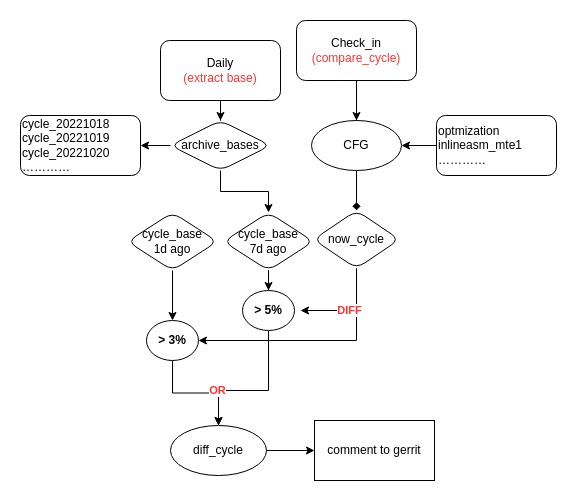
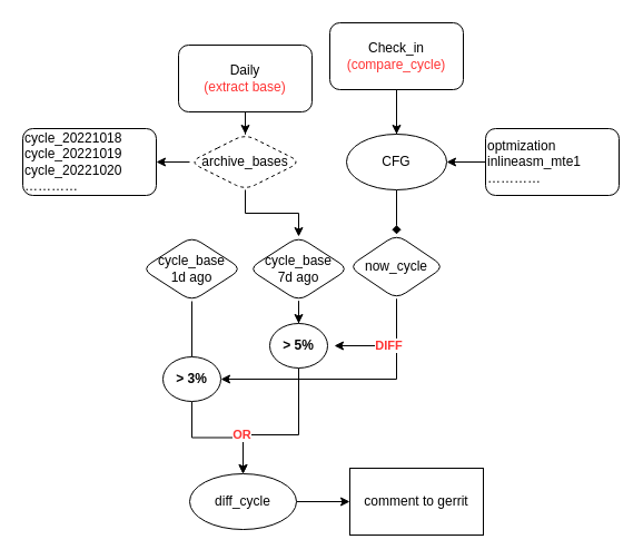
  <mxCell id="0" />
  <mxCell id="1" parent="0" />
  <mxCell id="2" value="" style="edgeStyle=orthogonalEdgeStyle;rounded=0;orthogonalLoop=1;jettySize=auto;html=1;" edge="1" parent="1" source="3" target="18"><mxGeometry relative="1" as="geometry" /></mxCell>
  <mxCell id="3" value="Daily&lt;br&gt;&lt;font color=&quot;#ff3333&quot;&gt;(extract base)&lt;/font&gt;" style="rounded=1;whiteSpace=wrap;html=1;" vertex="1" parent="1"><mxGeometry x="160" y="40" width="120" height="60" as="geometry" /></mxCell>
  <mxCell id="4" style="edgeStyle=orthogonalEdgeStyle;rounded=0;orthogonalLoop=1;jettySize=auto;html=1;startArrow=none;" edge="1" parent="1" source="15"><mxGeometry relative="1" as="geometry"><mxPoint x="356" y="130" as="targetPoint" /></mxGeometry></mxCell>
  <mxCell id="5" value="" style="edgeStyle=orthogonalEdgeStyle;rounded=0;orthogonalLoop=1;jettySize=auto;html=1;" edge="1" parent="1" source="6" target="15"><mxGeometry relative="1" as="geometry" /></mxCell>
  <mxCell id="6" value="Check_in&lt;br&gt;&lt;font color=&quot;#ff3333&quot;&gt;(compare_cycle)&lt;/font&gt;" style="rounded=1;whiteSpace=wrap;html=1;" vertex="1" parent="1"><mxGeometry x="296" y="20" width="120" height="60" as="geometry" /></mxCell>
  <mxCell id="7" value="" style="edgeStyle=orthogonalEdgeStyle;rounded=0;orthogonalLoop=1;jettySize=auto;html=1;fontColor=#000000;" edge="1" parent="1" source="8" target="29"><mxGeometry relative="1" as="geometry" /></mxCell>
  <mxCell id="8" value="cycle_base&lt;br&gt;7d ago" style="rhombus;whiteSpace=wrap;html=1;rounded=1;" vertex="1" parent="1"><mxGeometry x="223" y="212" width="90" height="58" as="geometry" /></mxCell>
  <mxCell id="9" style="edgeStyle=orthogonalEdgeStyle;rounded=0;orthogonalLoop=1;jettySize=auto;html=1;entryX=1;entryY=0.5;entryDx=0;entryDy=0;fontColor=#000000;" edge="1" parent="1" source="11" target="26"><mxGeometry relative="1" as="geometry"><Array as="points"><mxPoint x="356" y="340" /></Array></mxGeometry></mxCell>
  <mxCell id="10" value="&lt;b&gt;&lt;font color=&quot;#ff3333&quot;&gt;DIFF&lt;/font&gt;&lt;/b&gt;" style="edgeStyle=orthogonalEdgeStyle;rounded=0;orthogonalLoop=1;jettySize=auto;html=1;fontColor=#000000;" edge="1" parent="1" source="11"><mxGeometry relative="1" as="geometry"><mxPoint x="300" y="310" as="targetPoint" /><Array as="points"><mxPoint x="356" y="310" /></Array></mxGeometry></mxCell>
  <mxCell id="11" value="now_cycle" style="rhombus;whiteSpace=wrap;html=1;rounded=1;" vertex="1" parent="1"><mxGeometry x="313" y="210" width="86" height="58" as="geometry" /></mxCell>
  <mxCell id="12" value="" style="edgeStyle=orthogonalEdgeStyle;rounded=0;orthogonalLoop=1;jettySize=auto;html=1;" edge="1" parent="1" source="13" target="19"><mxGeometry relative="1" as="geometry" /></mxCell>
  <mxCell id="13" value="diff_cycle" style="ellipse;whiteSpace=wrap;html=1;" vertex="1" parent="1"><mxGeometry x="170" y="425" width="96" height="50" as="geometry" /></mxCell>
  <mxCell id="14" value="" style="edgeStyle=orthogonalEdgeStyle;rounded=0;orthogonalLoop=1;jettySize=auto;html=1;fontColor=#000000;endArrow=diamond;" edge="1" parent="1" source="15" target="11"><mxGeometry relative="1" as="geometry" /></mxCell>
  <mxCell id="15" value="CFG" style="ellipse;whiteSpace=wrap;html=1;" vertex="1" parent="1"><mxGeometry x="311" y="120" width="90" height="50" as="geometry" /></mxCell>
  <mxCell id="16" value="" style="edgeStyle=orthogonalEdgeStyle;rounded=0;orthogonalLoop=1;jettySize=auto;html=1;" edge="1" parent="1" source="18" target="8"><mxGeometry relative="1" as="geometry" /></mxCell>
  <mxCell id="17" value="" style="edgeStyle=orthogonalEdgeStyle;rounded=0;orthogonalLoop=1;jettySize=auto;html=1;fontColor=#FF3333;" edge="1" parent="1" source="18" target="20"><mxGeometry relative="1" as="geometry" /></mxCell>
- <mxCell id="18" value="archive_bases" style="rhombus;whiteSpace=wrap;html=1;rounded=1;" vertex="1" parent="1"><mxGeometry x="170" y="120" width="100" height="50" as="geometry" /></mxCell>
+ <mxCell id="18" value="archive_bases" style="rhombus;whiteSpace=wrap;html=1;rounded=1;dashed=1;" vertex="1" parent="1"><mxGeometry x="170" y="120" width="100" height="50" as="geometry" /></mxCell>
  <mxCell id="19" value="comment to gerrit" style="whiteSpace=wrap;html=1;" vertex="1" parent="1"><mxGeometry x="314" y="420" width="120" height="60" as="geometry" /></mxCell>
  <mxCell id="20" value="cycle_20221018&lt;br&gt;cycle_20221019&lt;br&gt;cycle_20221020&lt;br&gt;…………" style="whiteSpace=wrap;html=1;rounded=1;align=left;" vertex="1" parent="1"><mxGeometry x="20" y="115" width="120" height="60" as="geometry" /></mxCell>
  <mxCell id="21" value="" style="edgeStyle=orthogonalEdgeStyle;rounded=0;orthogonalLoop=1;jettySize=auto;html=1;fontColor=#FF3333;" edge="1" parent="1" source="22" target="15"><mxGeometry relative="1" as="geometry" /></mxCell>
  <mxCell id="22" value="optmization&lt;br&gt;&lt;div style=&quot;&quot;&gt;&lt;span style=&quot;background-color: initial;&quot;&gt;inlineasm_mte1&lt;/span&gt;&lt;/div&gt;&lt;div style=&quot;&quot;&gt;…………&lt;/div&gt;" style="whiteSpace=wrap;html=1;rounded=1;align=left;" vertex="1" parent="1"><mxGeometry x="436" y="115" width="120" height="60" as="geometry" /></mxCell>
- <mxCell id="23" value="" style="edgeStyle=orthogonalEdgeStyle;rounded=0;orthogonalLoop=1;jettySize=auto;html=1;fontColor=#000000;" edge="1" parent="1" source="24" target="26"><mxGeometry relative="1" as="geometry" /></mxCell>
+ <mxCell id="23" value="" style="edgeStyle=orthogonalEdgeStyle;rounded=0;orthogonalLoop=1;jettySize=auto;html=1;fontColor=#000000;endArrow=none;" edge="1" parent="1" source="24" target="26"><mxGeometry relative="1" as="geometry" /></mxCell>
  <mxCell id="24" value="cycle_base&lt;br&gt;1d ago" style="rhombus;whiteSpace=wrap;html=1;rounded=1;" vertex="1" parent="1"><mxGeometry x="127" y="212" width="90" height="58" as="geometry" /></mxCell>
  <mxCell id="25" style="edgeStyle=orthogonalEdgeStyle;rounded=0;orthogonalLoop=1;jettySize=auto;html=1;entryX=0.5;entryY=0;entryDx=0;entryDy=0;fontColor=#000000;" edge="1" parent="1" source="26" target="13"><mxGeometry relative="1" as="geometry" /></mxCell>
  <mxCell id="26" value="&lt;b&gt;&amp;gt; 3%&lt;/b&gt;" style="ellipse;whiteSpace=wrap;html=1;rounded=1;" vertex="1" parent="1"><mxGeometry x="146" y="320" width="52" height="40" as="geometry" /></mxCell>
  <mxCell id="27" style="edgeStyle=orthogonalEdgeStyle;rounded=0;orthogonalLoop=1;jettySize=auto;html=1;entryX=0.5;entryY=0;entryDx=0;entryDy=0;fontColor=#000000;" edge="1" parent="1" source="29" target="13"><mxGeometry relative="1" as="geometry"><Array as="points"><mxPoint x="268" y="390" /><mxPoint x="218" y="390" /></Array></mxGeometry></mxCell>
  <mxCell id="28" value="&lt;b&gt;&lt;font color=&quot;#ff3333&quot;&gt;OR&lt;/font&gt;&lt;/b&gt;" style="edgeLabel;html=1;align=center;verticalAlign=middle;resizable=0;points=[];fontColor=#000000;" vertex="1" connectable="0" parent="27"><mxGeometry x="0.517" y="-3" relative="1" as="geometry"><mxPoint x="1" y="-1" as="offset" /></mxGeometry></mxCell>
  <mxCell id="29" value="&lt;b&gt;&amp;gt; 5%&lt;/b&gt;" style="ellipse;whiteSpace=wrap;html=1;rounded=1;" vertex="1" parent="1"><mxGeometry x="242" y="290" width="52" height="40" as="geometry" /></mxCell>
